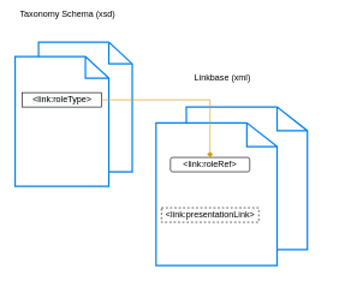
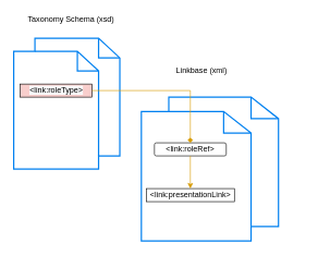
  <mxCell id="0" />
  <mxCell id="1" parent="0" />
  <mxCell id="2" value="Linkbase (xml)" style="text;html=1;align=center;verticalAlign=middle;resizable=0;points=[];autosize=1;strokeColor=none;" parent="1" vertex="1"><mxGeometry x="263" y="98" width="90" height="20" as="geometry" /></mxCell>
- <mxCell id="3" value="Taxonomy Schema (xsd)" style="text;html=1;align=center;verticalAlign=middle;resizable=0;points=[];autosize=1;strokeColor=none;" parent="1" vertex="1"><mxGeometry x="18" y="10" width="150" height="20" as="geometry" /></mxCell>
+ <mxCell id="3" value="Taxonomy Schema (xsd)" style="text;html=1;align=center;verticalAlign=middle;resizable=0;points=[];autosize=1;strokeColor=none;" parent="1" vertex="1"><mxGeometry x="33" y="20" width="150" height="20" as="geometry" /></mxCell>
  <mxCell id="4" value="&amp;nbsp;&amp;nbsp;" style="text;html=1;align=center;verticalAlign=middle;resizable=0;points=[];autosize=1;strokeColor=none;" parent="1" vertex="1"><mxGeometry x="445" y="88" width="20" height="20" as="geometry" /></mxCell>
  <mxCell id="5" value="" style="group" vertex="1" connectable="0" parent="1"><mxGeometry x="20.5" y="58" width="162.5" height="200" as="geometry" /></mxCell>
  <mxCell id="6" value="" style="html=1;verticalLabelPosition=bottom;align=center;labelBackgroundColor=#ffffff;verticalAlign=top;strokeWidth=2;strokeColor=#0080F0;shadow=0;dashed=0;shape=mxgraph.ios7.icons.documents;" vertex="1" parent="5"><mxGeometry width="162.5" height="200" as="geometry" /></mxCell>
- <mxCell id="7" value="&#10;&#10;&lt;span style=&quot;color: rgb(0, 0, 0); font-family: helvetica; font-size: 12px; font-style: normal; font-weight: 400; letter-spacing: normal; text-align: center; text-indent: 0px; text-transform: none; word-spacing: 0px; background-color: rgb(248, 249, 250); display: inline; float: none;&quot;&gt;&amp;lt;link:roleType&amp;gt;&lt;/span&gt;&#10;&#10;" style="rounded=0;whiteSpace=wrap;html=1;" parent="5" vertex="1"><mxGeometry x="10" y="70" width="110" height="20" as="geometry" /></mxCell>
+ <mxCell id="7" value="&#10;&#10;&lt;span style=&quot;color: rgb(0, 0, 0); font-family: helvetica; font-size: 12px; font-style: normal; font-weight: 400; letter-spacing: normal; text-align: center; text-indent: 0px; text-transform: none; word-spacing: 0px; background-color: rgb(248, 249, 250); display: inline; float: none;&quot;&gt;&amp;lt;link:roleType&amp;gt;&lt;/span&gt;&#10;&#10;" style="rounded=0;whiteSpace=wrap;html=1;fillColor=#f8cecc;" parent="5" vertex="1"><mxGeometry x="10" y="70" width="110" height="20" as="geometry" /></mxCell>
  <mxCell id="8" value="" style="group" vertex="1" connectable="0" parent="1"><mxGeometry x="216" y="148" width="210" height="220" as="geometry" /></mxCell>
  <mxCell id="9" value="" style="html=1;verticalLabelPosition=bottom;align=center;labelBackgroundColor=#ffffff;verticalAlign=top;strokeWidth=2;strokeColor=#0080F0;shadow=0;dashed=0;shape=mxgraph.ios7.icons.documents;" vertex="1" parent="8"><mxGeometry width="210" height="220" as="geometry" /></mxCell>
  <mxCell id="10" value="&amp;lt;link:roleRef&amp;gt;" style="whiteSpace=wrap;html=1;rounded=1;" parent="8" vertex="1"><mxGeometry x="20" y="70" width="110" height="20" as="geometry" /></mxCell>
- <mxCell id="11" value="&lt;p class=&quot;MsoNormal&quot; align=&quot;center&quot;&gt;&amp;lt;link:presentationLink&amp;gt;&lt;br&gt;&lt;/p&gt;" style="rounded=0;whiteSpace=wrap;html=1;dashed=1;" parent="8" vertex="1"><mxGeometry x="7.5" y="140" width="135" height="20" as="geometry" /></mxCell>
+ <mxCell id="11" value="&lt;p class=&quot;MsoNormal&quot; align=&quot;center&quot;&gt;&amp;lt;link:presentationLink&amp;gt;&lt;br&gt;&lt;/p&gt;" style="rounded=0;whiteSpace=wrap;html=1;" parent="8" vertex="1"><mxGeometry x="7.5" y="140" width="135" height="20" as="geometry" /></mxCell>
+ <mxCell id="12" style="edgeStyle=orthogonalEdgeStyle;rounded=0;orthogonalLoop=1;jettySize=auto;html=1;entryX=0.5;entryY=0;entryDx=0;entryDy=0;fillColor=#ffe6cc;strokeColor=#d79b00;" parent="8" source="10" target="11" edge="1"><mxGeometry relative="1" as="geometry" /></mxCell>
  <mxCell id="13" style="edgeStyle=orthogonalEdgeStyle;rounded=0;orthogonalLoop=1;jettySize=auto;html=1;entryX=0.5;entryY=0;entryDx=0;entryDy=0;fillColor=#ffe6cc;strokeColor=#d79b00;exitX=1;exitY=0.5;exitDx=0;exitDy=0;endArrow=diamond;" parent="1" source="7" target="10" edge="1"><mxGeometry relative="1" as="geometry"><Array as="points"><mxPoint x="291" y="138" /></Array></mxGeometry></mxCell>
